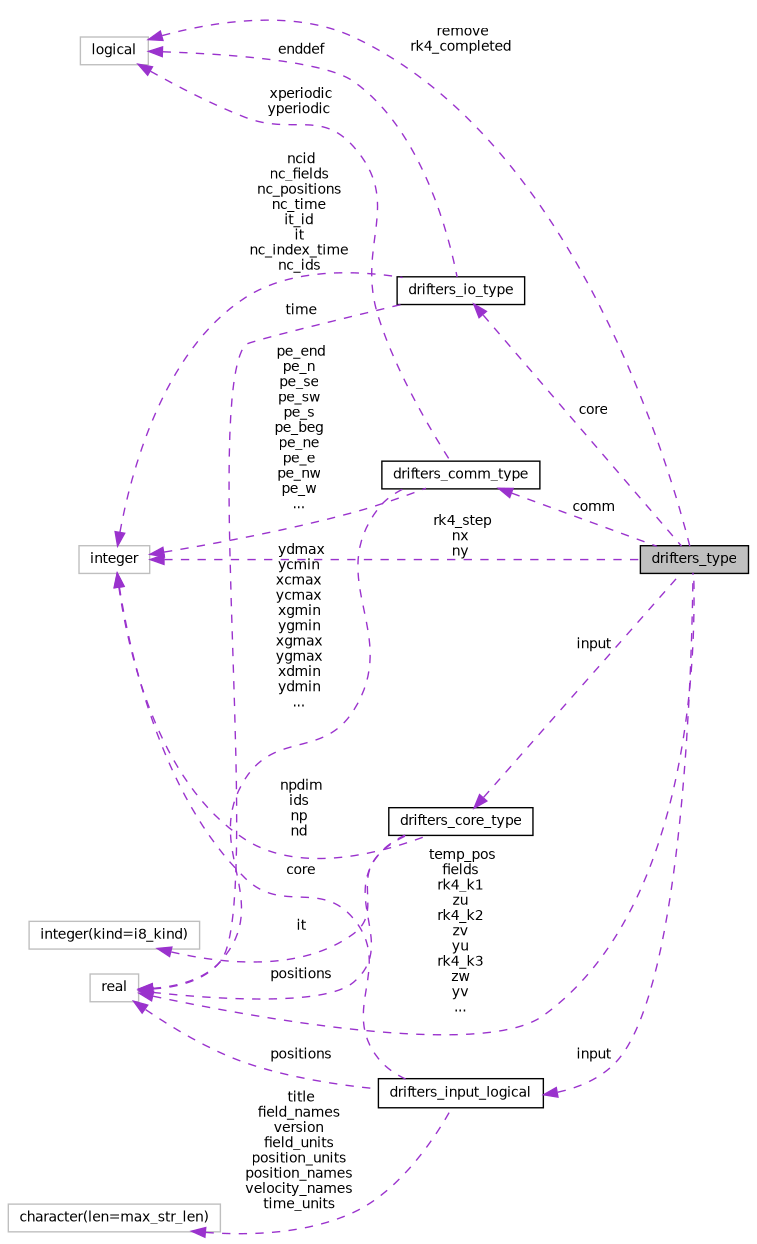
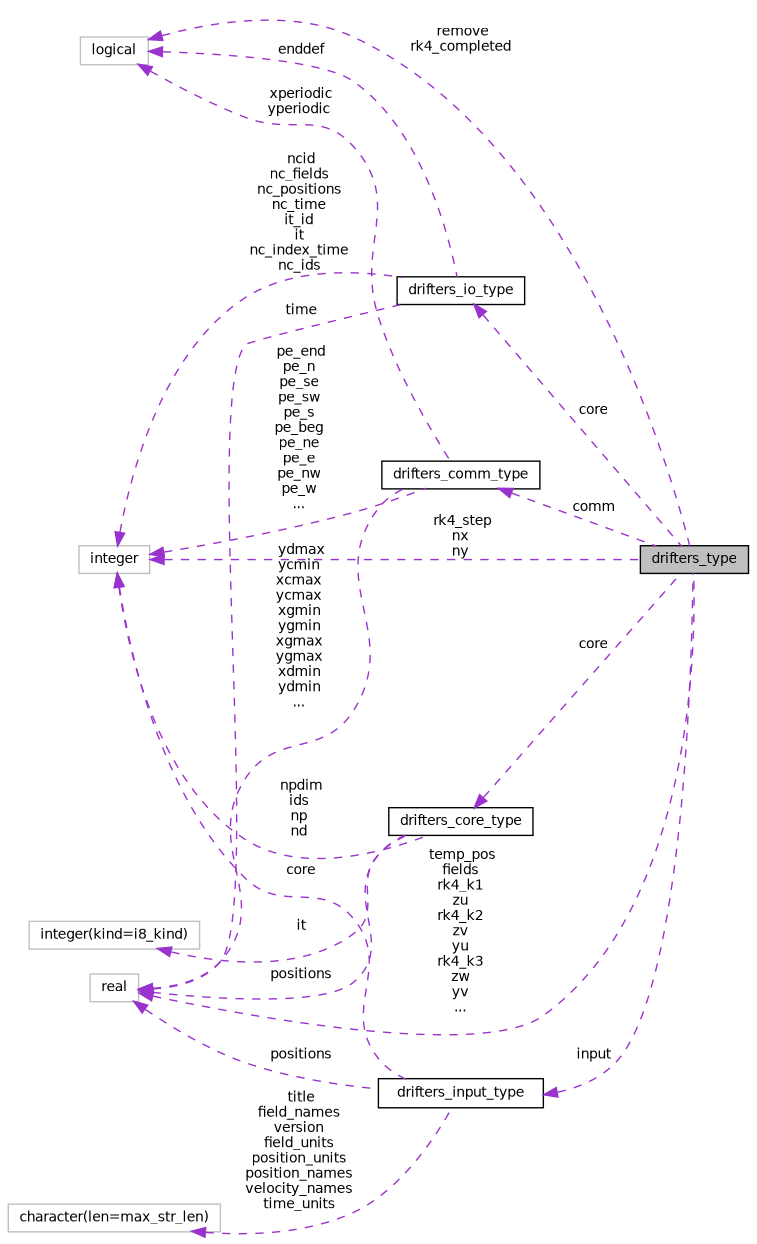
  digraph {
    rankdir=LR
    node [color=black fillcolor=white fontname=Helvetica fontsize=10 shape=record style=filled]
    edge [color=darkorchid3 dir=back fontname=Helvetica fontsize=10 labelfontname=Helvetica labelfontsize=10 style=dashed]
    n1 [fillcolor=grey75 fontcolor=black height=0.2 label=drifters_type width=0.4]
    n2 [color=grey75 height=0.2 label=logical width=0.4]
    n3 [height=0.2 label=drifters_io_type width=0.4]
    n4 [height=0.2 label=drifters_comm_type width=0.4]
    n5 [color=grey75 height=0.2 label="character(len=max_str_len)" width=0.4]
-   n6 [height=0.2 label=drifters_input_logical width=0.4]
+   n6 [height=0.2 label=drifters_input_type width=0.4]
    n7 [color=grey75 height=0.2 label=integer width=0.4]
    n8 [height=0.2 label=drifters_core_type width=0.4]
    n9 [color=grey75 height=0.2 label=real width=0.4]
    n10 [color=grey75 height=0.2 label="integer(kind=i8_kind)" width=0.4]
    n2 -> n1 [label=" remove\nrk4_completed"]
    n2 -> n3 [label=" enddef"]
    n2 -> n4 [label=" xperiodic\nyperiodic"]
    n3 -> n1 [label=" core"]
    n4 -> n1 [label=" comm"]
    n5 -> n6 [label=" title\nfield_names\nversion\nfield_units\nposition_units\nposition_names\nvelocity_names\ntime_units"]
    n6 -> n1 [label=" input"]
    n7 -> n1 [label=" rk4_step\nnx\nny"]
    n7 -> n3 [label=" ncid\nnc_fields\nnc_positions\nnc_time\nit_id\nit\nnc_index_time\nnc_ids"]
    n7 -> n4 [label=" pe_end\npe_n\npe_se\npe_sw\npe_s\npe_beg\npe_ne\npe_e\npe_nw\npe_w\n..."]
    n7 -> n6 [label=" core"]
    n7 -> n8 [label=" npdim\nids\nnp\nnd"]
-   n8 -> n1 [label=" input"]
+   n8 -> n1 [label=" core"]
    n9 -> n1 [label=" temp_pos\nfields\nrk4_k1\nzu\nrk4_k2\nzv\nyu\nrk4_k3\nzw\nyv\n..."]
    n9 -> n3 [label=" time"]
    n9 -> n4 [label=" ydmax\nycmin\nxcmax\nycmax\nxgmin\nygmin\nxgmax\nygmax\nxdmin\nydmin\n..."]
    n9 -> n6 [label=" positions"]
    n9 -> n8 [label=" positions"]
    n10 -> n8 [label=" it"]
  }
